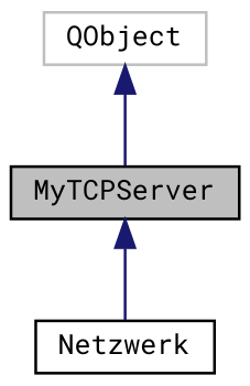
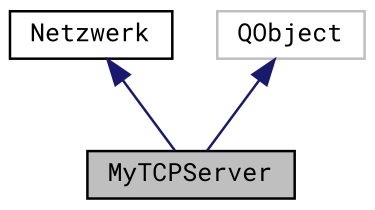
  digraph {
    fontname="Roboto Mono"
    node [color=black fillcolor=white fontname="Roboto Mono" fontsize=10 shape=record style=filled]
    edge [color=midnightblue dir=back fontname="Roboto Mono" fontsize=10 labelfontname=Helvetica labelfontsize=10 style=solid]
    n1 [fillcolor=grey75 fontcolor=black height=0.2 label=MyTCPServer width=0.4]
    n2 [height=0.2 label=Netzwerk width=0.4]
    n3 [color=grey75 height=0.2 label=QObject width=0.4]
-   n1 -> n2
+   n2 -> n1
    n3 -> n1
  }
